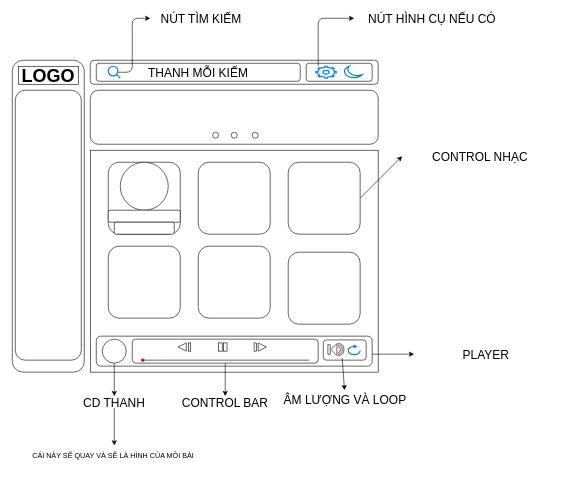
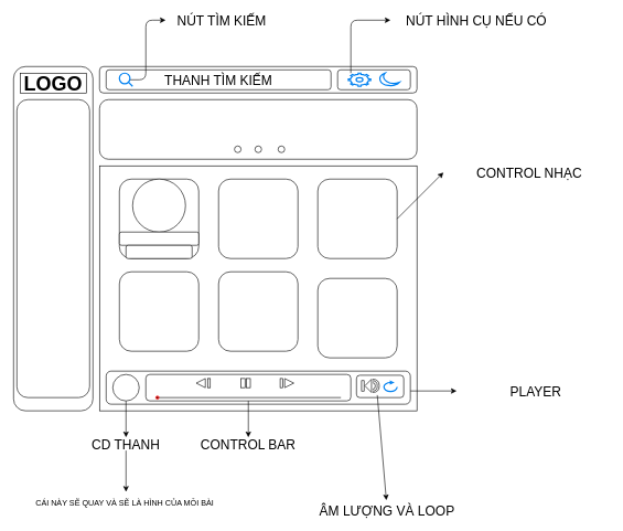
  <mxCell id="0" />
  <mxCell id="1" parent="0" />
  <mxCell id="2" value="" style="rounded=0;whiteSpace=wrap;html=1;fontSize=20;" parent="1" vertex="1"><mxGeometry x="150" y="250" width="480" height="370" as="geometry" /></mxCell>
  <mxCell id="3" value="" style="rounded=1;whiteSpace=wrap;html=1;" parent="1" vertex="1"><mxGeometry x="20" y="100" width="120" height="520" as="geometry" /></mxCell>
  <mxCell id="4" value="" style="rounded=0;whiteSpace=wrap;html=1;fontSize=30;" parent="1" vertex="1"><mxGeometry x="30" y="110" width="100" height="30" as="geometry" /></mxCell>
  <mxCell id="5" value="LOGO" style="text;html=1;strokeColor=none;fillColor=none;align=center;verticalAlign=middle;whiteSpace=wrap;rounded=0;fontSize=30;fontStyle=1" parent="1" vertex="1"><mxGeometry x="40" y="115" width="80" height="20" as="geometry" /></mxCell>
  <mxCell id="6" value="" style="rounded=1;whiteSpace=wrap;html=1;fontSize=30;" parent="1" vertex="1"><mxGeometry x="25" y="150" width="110" height="450" as="geometry" /></mxCell>
  <mxCell id="7" value="" style="rounded=1;whiteSpace=wrap;html=1;fontSize=30;" parent="1" vertex="1"><mxGeometry x="150" y="100" width="480" height="40" as="geometry" /></mxCell>
  <mxCell id="8" value="" style="rounded=1;whiteSpace=wrap;html=1;fontSize=30;" parent="1" vertex="1"><mxGeometry x="150" y="150" width="480" height="90" as="geometry" /></mxCell>
  <mxCell id="9" value="" style="rounded=1;whiteSpace=wrap;html=1;fontSize=30;" parent="1" vertex="1"><mxGeometry x="160" y="105" width="340" height="30" as="geometry" /></mxCell>
- <mxCell id="10" value="THANH MỖI KIẾM" style="text;html=1;strokeColor=none;fillColor=none;align=center;verticalAlign=middle;whiteSpace=wrap;rounded=0;fontSize=20;" parent="1" vertex="1"><mxGeometry x="160" y="110" width="340" height="20" as="geometry" /></mxCell>
+ <mxCell id="10" value="THANH TÌM KIẾM" style="text;html=1;strokeColor=none;fillColor=none;align=center;verticalAlign=middle;whiteSpace=wrap;rounded=0;fontSize=20;" parent="1" vertex="1"><mxGeometry x="160" y="110" width="340" height="20" as="geometry" /></mxCell>
  <mxCell id="11" value="" style="rounded=1;whiteSpace=wrap;html=1;fontSize=20;" parent="1" vertex="1"><mxGeometry x="510" y="105" width="110" height="30" as="geometry" /></mxCell>
  <mxCell id="12" value="" style="edgeStyle=segmentEdgeStyle;endArrow=classic;html=1;fontSize=20;" parent="1" edge="1"><mxGeometry width="50" height="50" relative="1" as="geometry"><mxPoint x="190" y="120" as="sourcePoint" /><mxPoint x="250" y="30" as="targetPoint" /><Array as="points"><mxPoint x="220" y="120" /><mxPoint x="220" y="30" /></Array></mxGeometry></mxCell>
  <mxCell id="13" value="NÚT TÌM KIẾM" style="text;html=1;strokeColor=none;fillColor=none;align=center;verticalAlign=middle;whiteSpace=wrap;rounded=0;fontSize=20;" parent="1" vertex="1"><mxGeometry x="250" y="20" width="170" height="20" as="geometry" /></mxCell>
  <mxCell id="14" value="" style="edgeStyle=elbowEdgeStyle;elbow=vertical;endArrow=classic;html=1;fontSize=20;" parent="1" edge="1"><mxGeometry width="50" height="50" relative="1" as="geometry"><mxPoint x="530" y="110" as="sourcePoint" /><mxPoint x="590" y="30" as="targetPoint" /><Array as="points"><mxPoint x="530" y="30" /></Array></mxGeometry></mxCell>
  <mxCell id="15" value="NÚT HÌNH CỤ NẾU CÓ" style="text;html=1;strokeColor=none;fillColor=none;align=center;verticalAlign=middle;whiteSpace=wrap;rounded=0;fontSize=20;" parent="1" vertex="1"><mxGeometry x="590" y="20" width="260" height="20" as="geometry" /></mxCell>
  <mxCell id="16" value="" style="ellipse;whiteSpace=wrap;html=1;aspect=fixed;fontSize=20;" parent="1" vertex="1"><mxGeometry x="354" y="220" width="10" height="10" as="geometry" /></mxCell>
  <mxCell id="17" value="" style="ellipse;whiteSpace=wrap;html=1;aspect=fixed;fontSize=20;" parent="1" vertex="1"><mxGeometry x="385" y="220" width="10" height="10" as="geometry" /></mxCell>
  <mxCell id="18" value="" style="ellipse;whiteSpace=wrap;html=1;aspect=fixed;fontSize=20;" parent="1" vertex="1"><mxGeometry x="420" y="220" width="10" height="10" as="geometry" /></mxCell>
  <mxCell id="19" value="" style="rounded=1;whiteSpace=wrap;html=1;fontSize=20;" parent="1" vertex="1"><mxGeometry x="160" y="560" width="460" height="50" as="geometry" /></mxCell>
  <mxCell id="20" value="" style="rounded=1;whiteSpace=wrap;html=1;fontSize=20;" parent="1" vertex="1"><mxGeometry x="180" y="270" width="120" height="120" as="geometry" /></mxCell>
  <mxCell id="21" value="" style="rounded=1;whiteSpace=wrap;html=1;fontSize=20;" parent="1" vertex="1"><mxGeometry x="330" y="270" width="120" height="120" as="geometry" /></mxCell>
  <mxCell id="22" value="" style="rounded=1;whiteSpace=wrap;html=1;fontSize=20;" parent="1" vertex="1"><mxGeometry x="480" y="270" width="120" height="120" as="geometry" /></mxCell>
  <mxCell id="23" value="" style="rounded=1;whiteSpace=wrap;html=1;fontSize=20;" parent="1" vertex="1"><mxGeometry x="180" y="410" width="120" height="120" as="geometry" /></mxCell>
  <mxCell id="24" value="" style="rounded=1;whiteSpace=wrap;html=1;fontSize=20;" parent="1" vertex="1"><mxGeometry x="330" y="410" width="120" height="120" as="geometry" /></mxCell>
  <mxCell id="25" value="" style="rounded=1;whiteSpace=wrap;html=1;fontSize=20;" parent="1" vertex="1"><mxGeometry x="480" y="420" width="120" height="120" as="geometry" /></mxCell>
  <mxCell id="26" value="" style="endArrow=classic;html=1;fontSize=20;" parent="1" edge="1"><mxGeometry width="50" height="50" relative="1" as="geometry"><mxPoint x="600" y="330" as="sourcePoint" /><mxPoint x="670" y="260" as="targetPoint" /></mxGeometry></mxCell>
  <mxCell id="27" value="CONTROL NHẠC" style="text;html=1;strokeColor=none;fillColor=none;align=center;verticalAlign=middle;whiteSpace=wrap;rounded=0;fontSize=20;" parent="1" vertex="1"><mxGeometry x="680" y="250" width="240" height="20" as="geometry" /></mxCell>
  <mxCell id="28" value="" style="endArrow=classic;html=1;fontSize=20;" parent="1" edge="1"><mxGeometry width="50" height="50" relative="1" as="geometry"><mxPoint x="620" y="590" as="sourcePoint" /><mxPoint x="690" y="590" as="targetPoint" /></mxGeometry></mxCell>
  <mxCell id="29" value="PLAYER" style="text;html=1;strokeColor=none;fillColor=none;align=center;verticalAlign=middle;whiteSpace=wrap;rounded=0;fontSize=20;" parent="1" vertex="1"><mxGeometry x="700" y="580" width="220" height="20" as="geometry" /></mxCell>
  <mxCell id="30" value="" style="endArrow=classic;html=1;fontSize=20;" parent="1" target="31" edge="1"><mxGeometry width="50" height="50" relative="1" as="geometry"><mxPoint x="190" y="600" as="sourcePoint" /><mxPoint x="190" y="680" as="targetPoint" /></mxGeometry></mxCell>
  <mxCell id="31" value="CD THANH" style="text;html=1;strokeColor=none;fillColor=none;align=center;verticalAlign=middle;whiteSpace=wrap;rounded=0;fontSize=20;" parent="1" vertex="1"><mxGeometry x="70" y="660" width="240" height="20" as="geometry" /></mxCell>
  <mxCell id="32" value="" style="rounded=1;whiteSpace=wrap;html=1;fontSize=20;" parent="1" vertex="1"><mxGeometry x="220" y="565" width="310" height="40" as="geometry" /></mxCell>
  <mxCell id="33" value="" style="endArrow=classic;html=1;fontSize=20;exitX=0.5;exitY=1;exitDx=0;exitDy=0;" parent="1" source="32" edge="1"><mxGeometry width="50" height="50" relative="1" as="geometry"><mxPoint x="340" y="620" as="sourcePoint" /><mxPoint x="375" y="660" as="targetPoint" /></mxGeometry></mxCell>
  <mxCell id="34" value="CONTROL BAR" style="text;html=1;strokeColor=none;fillColor=none;align=center;verticalAlign=middle;whiteSpace=wrap;rounded=0;fontSize=20;" parent="1" vertex="1"><mxGeometry x="280" y="660" width="190" height="20" as="geometry" /></mxCell>
  <mxCell id="35" value="" style="rounded=1;whiteSpace=wrap;html=1;fontSize=20;" parent="1" vertex="1"><mxGeometry x="538.5" y="566.25" width="71.5" height="33.75" as="geometry" /></mxCell>
  <mxCell id="36" value="" style="endArrow=classic;html=1;fontSize=20;" parent="1" target="37" edge="1"><mxGeometry width="50" height="50" relative="1" as="geometry"><mxPoint x="570" y="596.25" as="sourcePoint" /><mxPoint x="570" y="660" as="targetPoint" /></mxGeometry></mxCell>
- <mxCell id="37" value="ÂM LƯỢNG VÀ LOOP" style="text;html=1;strokeColor=none;fillColor=none;align=center;verticalAlign=middle;whiteSpace=wrap;rounded=0;fontSize=20;" parent="1" vertex="1"><mxGeometry x="470" y="650" width="210" height="30" as="geometry" /></mxCell>
+ <mxCell id="37" value="ÂM LƯỢNG VÀ LOOP" style="text;html=1;strokeColor=none;fillColor=none;align=center;verticalAlign=middle;whiteSpace=wrap;rounded=0;fontSize=20;" parent="1" vertex="1"><mxGeometry x="480" y="755" width="210" height="30" as="geometry" /></mxCell>
  <mxCell id="38" value="" style="ellipse;whiteSpace=wrap;html=1;aspect=fixed;fontSize=20;" parent="1" vertex="1"><mxGeometry x="200" y="270" width="80" height="80" as="geometry" /></mxCell>
  <mxCell id="39" value="" style="rounded=1;whiteSpace=wrap;html=1;fontSize=20;" parent="1" vertex="1"><mxGeometry x="180" y="350" width="120" height="20" as="geometry" /></mxCell>
  <mxCell id="40" value="" style="rounded=1;whiteSpace=wrap;html=1;fontSize=20;" parent="1" vertex="1"><mxGeometry x="190" y="370" width="100" height="20" as="geometry" /></mxCell>
  <mxCell id="41" value="" style="triangle;whiteSpace=wrap;html=1;" vertex="1" parent="1"><mxGeometry x="430" y="571.25" width="13.75" height="13.75" as="geometry" /></mxCell>
  <mxCell id="42" value="" style="rounded=0;whiteSpace=wrap;html=1;" vertex="1" parent="1"><mxGeometry x="364" y="571.25" width="6" height="13.75" as="geometry" /></mxCell>
  <mxCell id="43" value="" style="rounded=0;whiteSpace=wrap;html=1;" vertex="1" parent="1"><mxGeometry x="372" y="571.25" width="6" height="13.75" as="geometry" /></mxCell>
  <mxCell id="44" value="" style="triangle;whiteSpace=wrap;html=1;rotation=-180;" vertex="1" parent="1"><mxGeometry x="296.25" y="571.25" width="13.75" height="13.75" as="geometry" /></mxCell>
  <mxCell id="45" value="" style="line;strokeWidth=1;rotatable=0;dashed=0;labelPosition=right;align=left;verticalAlign=middle;spacingTop=0;spacingLeft=6;points=[];portConstraint=eastwest;" vertex="1" parent="1"><mxGeometry x="235" y="595" width="280" height="10" as="geometry" /></mxCell>
  <mxCell id="46" value="" style="rounded=0;whiteSpace=wrap;html=1;" vertex="1" parent="1"><mxGeometry x="313.75" y="571.25" width="3.75" height="13.75" as="geometry" /></mxCell>
  <mxCell id="47" value="" style="rounded=0;whiteSpace=wrap;html=1;" vertex="1" parent="1"><mxGeometry x="423.13" y="571.25" width="3.75" height="13.75" as="geometry" /></mxCell>
  <mxCell id="48" value="" style="ellipse;html=1;shape=endState;fillColor=#000000;strokeColor=#ff0000;" vertex="1" parent="1"><mxGeometry x="235" y="597.5" width="5" height="5" as="geometry" /></mxCell>
  <mxCell id="49" value="" style="verticalLabelPosition=bottom;verticalAlign=top;html=1;shape=mxgraph.basic.acute_triangle;dx=0.5;rotation=-90;" vertex="1" parent="1"><mxGeometry x="546.25" y="577.25" width="20" height="10" as="geometry" /></mxCell>
  <mxCell id="50" value="" style="rounded=0;whiteSpace=wrap;html=1;" vertex="1" parent="1"><mxGeometry x="546.25" y="574.38" width="3.75" height="15.75" as="geometry" /></mxCell>
  <mxCell id="51" value="" style="shape=requiredInterface;html=1;verticalLabelPosition=bottom;" vertex="1" parent="1"><mxGeometry x="563" y="572.25" width="10" height="20" as="geometry" /></mxCell>
  <mxCell id="52" value="" style="shape=requiredInterface;html=1;verticalLabelPosition=bottom;" vertex="1" parent="1"><mxGeometry x="563" y="574.63" width="7" height="15.5" as="geometry" /></mxCell>
  <mxCell id="53" value="" style="shape=requiredInterface;html=1;verticalLabelPosition=bottom;" vertex="1" parent="1"><mxGeometry x="563" y="577.5" width="4" height="10" as="geometry" /></mxCell>
  <mxCell id="54" value="" style="ellipse;whiteSpace=wrap;html=1;aspect=fixed;" vertex="1" parent="1"><mxGeometry x="170" y="565" width="40" height="40" as="geometry" /></mxCell>
  <mxCell id="55" value="" style="endArrow=classic;html=1;" edge="1" parent="1"><mxGeometry width="50" height="50" relative="1" as="geometry"><mxPoint x="190" y="680" as="sourcePoint" /><mxPoint x="190" y="742.286" as="targetPoint" /></mxGeometry></mxCell>
  <mxCell id="56" value="CÁI NÀY SẼ QUAY VÀ SẼ LÀ HÌNH CỦA MỖI BÀI&amp;nbsp;" style="text;html=1;strokeColor=none;fillColor=none;align=center;verticalAlign=middle;whiteSpace=wrap;rounded=0;" vertex="1" parent="1"><mxGeometry x="50" y="740" width="280" height="40" as="geometry" /></mxCell>
  <mxCell id="57" value="" style="html=1;verticalLabelPosition=bottom;align=center;labelBackgroundColor=#ffffff;verticalAlign=top;strokeWidth=2;strokeColor=#0080F0;shadow=0;dashed=0;shape=mxgraph.ios7.icons.looking_glass;" vertex="1" parent="1"><mxGeometry x="180" y="110" width="20" height="20" as="geometry" /></mxCell>
  <mxCell id="58" value="" style="html=1;verticalLabelPosition=bottom;align=center;labelBackgroundColor=#ffffff;verticalAlign=top;strokeWidth=2;strokeColor=#0080F0;shadow=0;dashed=0;shape=mxgraph.ios7.icons.reload;" vertex="1" parent="1"><mxGeometry x="580" y="575.53" width="20" height="15.18" as="geometry" /></mxCell>
  <mxCell id="59" value="" style="html=1;verticalLabelPosition=bottom;align=center;labelBackgroundColor=#ffffff;verticalAlign=top;strokeWidth=2;strokeColor=#0080F0;shadow=0;dashed=0;shape=mxgraph.ios7.icons.settings;" vertex="1" parent="1"><mxGeometry x="526.25" y="110" width="33.75" height="20" as="geometry" /></mxCell>
  <mxCell id="60" value="" style="html=1;verticalLabelPosition=bottom;align=center;labelBackgroundColor=#ffffff;verticalAlign=top;strokeWidth=2;strokeColor=#0080F0;shadow=0;dashed=0;shape=mxgraph.ios7.icons.moon;" vertex="1" parent="1"><mxGeometry x="573" y="110" width="30.45" height="19.4" as="geometry" /></mxCell>
